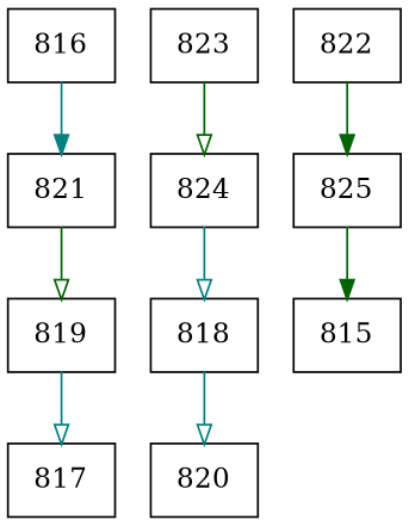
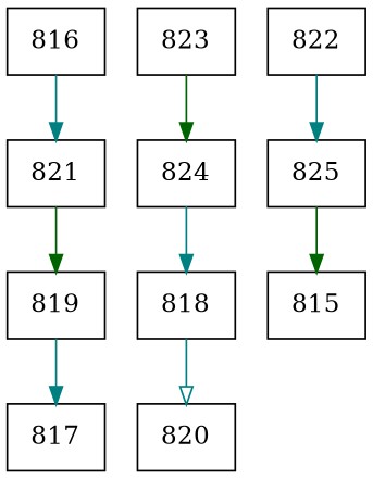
  digraph {
    node [shape=record]
    edge [arrowhead=onormal color=teal]
    n1 [label="{816}"]
    n2 [label="{821}"]
    n3 [label="{819}"]
    n4 [label="{817}"]
    n5 [label="{823}"]
    n6 [label="{824}"]
    n7 [label="{818}"]
    n8 [label="{820}"]
    n9 [label="{822}"]
    n10 [label="{825}"]
    n11 [label="{815}"]
    n1 -> n2 [arrowhead=normal]
-   n2 -> n3 [color=darkgreen]
-   n3 -> n4
-   n5 -> n6 [color=darkgreen]
-   n6 -> n7
+   n2 -> n3 [arrowhead=normal color=darkgreen]
+   n3 -> n4 [arrowhead=normal]
+   n5 -> n6 [arrowhead=normal color=darkgreen]
+   n6 -> n7 [arrowhead=normal]
    n7 -> n8
-   n9 -> n10 [arrowhead=normal color=darkgreen]
+   n9 -> n10 [arrowhead=normal]
    n10 -> n11 [arrowhead=normal color=darkgreen]
  }
